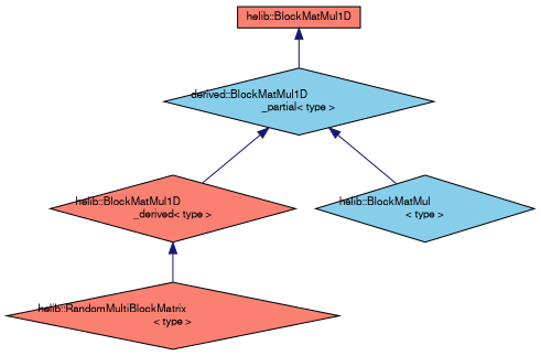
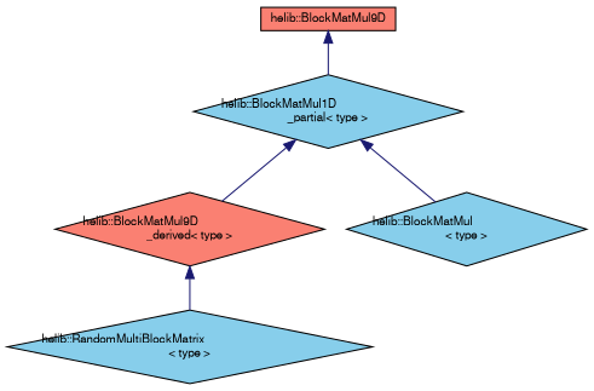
  digraph {
    node [color=black fillcolor=skyblue fontname=FreeSans fontsize=10 shape=diamond style=filled]
    edge [color=midnightblue dir=back fontname=FreeSans fontsize=10 labelfontname=FreeSans labelfontsize=10 style=solid]
-   n1 [fillcolor=salmon fontcolor=black height=0.2 label="helib::BlockMatMul1D" shape=box width=0.4]
-   n2 [height=0.2 label="derived::BlockMatMul1D\l_partial\< type \>" width=0.4]
-   n3 [fillcolor=salmon height=0.2 label="helib::BlockMatMul1D\l_derived\< type \>" width=0.4]
+   n1 [fillcolor=salmon fontcolor=black height=0.2 label="helib::BlockMatMul9D" shape=box width=0.4]
+   n2 [height=0.2 label="helib::BlockMatMul1D\l_partial\< type \>" width=0.4]
+   n3 [fillcolor=salmon height=0.2 label="helib::BlockMatMul9D\l_derived\< type \>" width=0.4]
    n4 [height=0.2 label="helib::BlockMatMul\l\< type \>" width=0.4]
-   n5 [fillcolor=salmon height=0.2 label="helib::RandomMultiBlockMatrix\l\< type \>" width=0.4]
+   n5 [height=0.2 label="helib::RandomMultiBlockMatrix\l\< type \>" width=0.4]
    n1 -> n2
    n2 -> n3
    n2 -> n4
    n3 -> n5
  }
